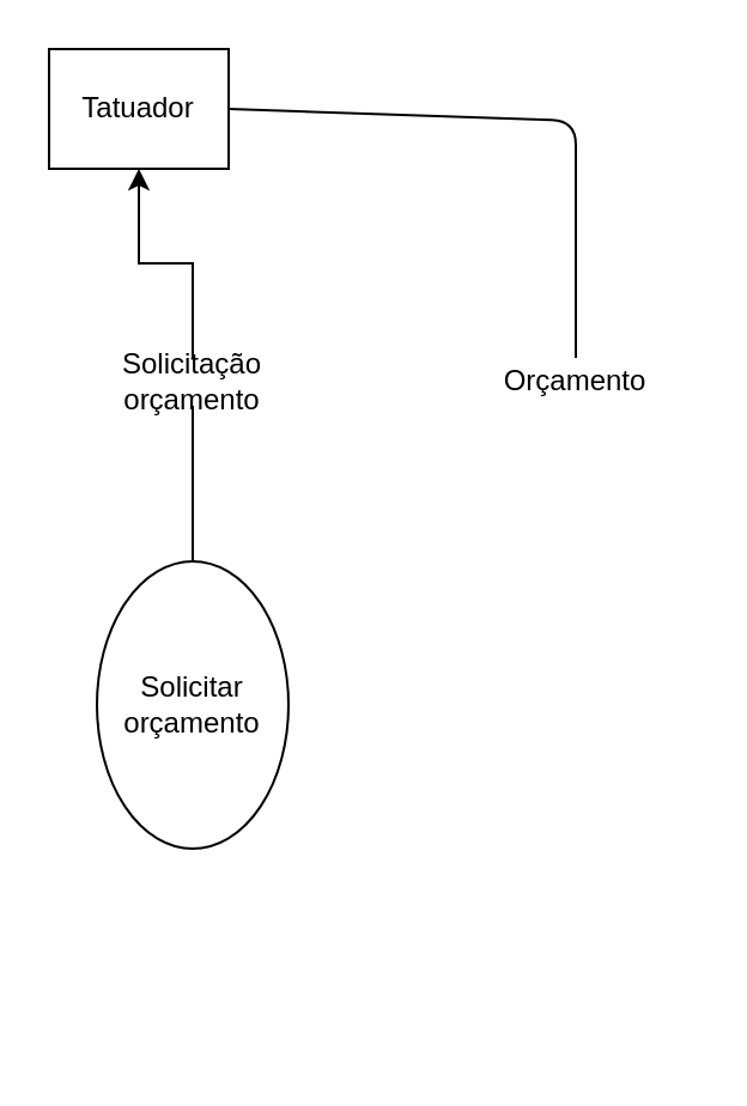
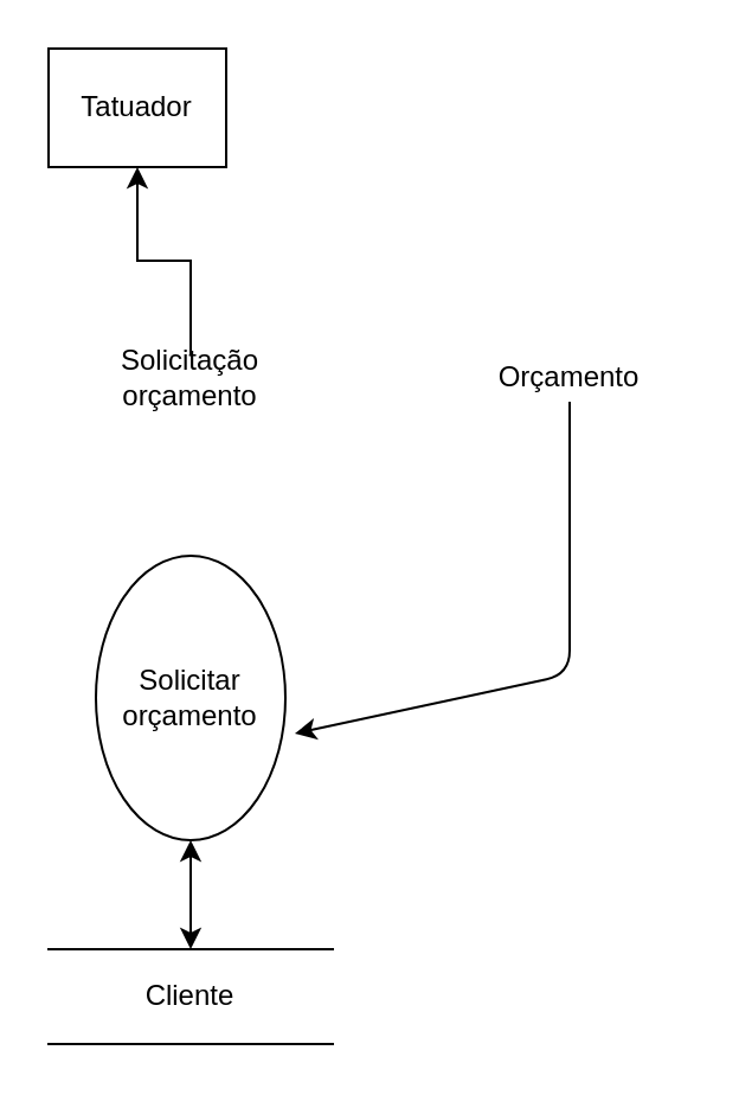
  <mxCell id="0" />
  <mxCell id="1" parent="0" />
- <mxCell id="2" style="edgeStyle=orthogonalEdgeStyle;rounded=0;orthogonalLoop=1;jettySize=auto;html=1;entryX=0.5;entryY=1;entryDx=0;entryDy=0;endArrow=none;endFill=0;" edge="1" parent="1" source="4" target="7"><mxGeometry relative="1" as="geometry" /></mxCell>
+ <mxCell id="3" style="edgeStyle=orthogonalEdgeStyle;rounded=0;orthogonalLoop=1;jettySize=auto;html=1;entryX=0.5;entryY=0;entryDx=0;entryDy=0;endArrow=classic;endFill=1;startArrow=classic;startFill=1;" edge="1" parent="1" source="4" target="8"><mxGeometry relative="1" as="geometry" /></mxCell>
  <mxCell id="4" value="Solicitar orçamento" style="ellipse;whiteSpace=wrap;html=1;aspect=fixed;" vertex="1" parent="1"><mxGeometry x="40" y="234" width="80" height="120" as="geometry" /></mxCell>
  <mxCell id="5" value="Tatuador" style="rounded=0;whiteSpace=wrap;html=1;" vertex="1" parent="1"><mxGeometry x="20" y="20" width="75" height="50" as="geometry" /></mxCell>
  <mxCell id="6" style="edgeStyle=orthogonalEdgeStyle;rounded=0;orthogonalLoop=1;jettySize=auto;html=1;entryX=0.5;entryY=1;entryDx=0;entryDy=0;endArrow=classic;endFill=1;" edge="1" parent="1" source="7" target="5"><mxGeometry relative="1" as="geometry" /></mxCell>
  <mxCell id="7" value="Solicitação&lt;br&gt;orçamento" style="text;html=1;strokeColor=none;fillColor=none;align=center;verticalAlign=middle;whiteSpace=wrap;rounded=0;" vertex="1" parent="1"><mxGeometry x="60" y="149" width="40" height="20" as="geometry" /></mxCell>
+ <mxCell id="8" value="Cliente" style="shape=partialRectangle;whiteSpace=wrap;html=1;left=0;right=0;fillColor=none;" vertex="1" parent="1"><mxGeometry x="20" y="400" width="120" height="40" as="geometry" /></mxCell>
  <mxCell id="9" value="Orçamento" style="text;html=1;strokeColor=none;fillColor=none;align=center;verticalAlign=middle;whiteSpace=wrap;rounded=0;" vertex="1" parent="1"><mxGeometry x="190" y="149" width="100" height="20" as="geometry" /></mxCell>
- <mxCell id="10" value="" style="endArrow=none;html=1;exitX=1;exitY=0.5;exitDx=0;exitDy=0;entryX=0.5;entryY=0;entryDx=0;entryDy=0;endFill=0;" edge="1" parent="1" source="5" target="9"><mxGeometry width="50" height="50" relative="1" as="geometry"><mxPoint x="220" y="120" as="sourcePoint" /><mxPoint x="270" y="70" as="targetPoint" /><Array as="points"><mxPoint x="240" y="50" /></Array></mxGeometry></mxCell>
+ <mxCell id="11" value="" style="endArrow=classic;html=1;exitX=0.5;exitY=1;exitDx=0;exitDy=0;entryX=1.05;entryY=0.625;entryDx=0;entryDy=0;entryPerimeter=0;" edge="1" parent="1" source="9" target="4"><mxGeometry width="50" height="50" relative="1" as="geometry"><mxPoint x="320" y="310" as="sourcePoint" /><mxPoint x="70" y="460" as="targetPoint" /><Array as="points"><mxPoint x="240" y="284" /></Array></mxGeometry></mxCell>
